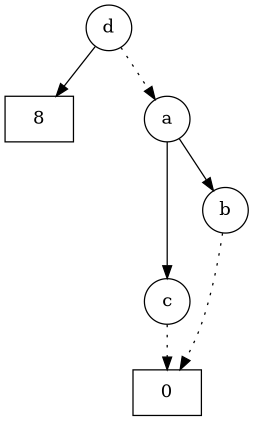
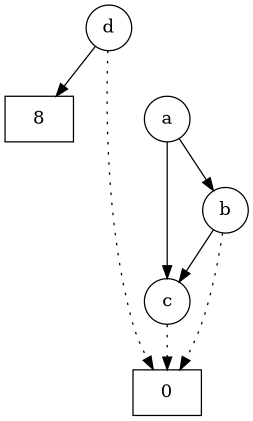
  digraph {
    node [shape=circle]
    edge [style=solid]
    n1 [label=d]
    n2 [label=8 shape=box]
    n3 [label=0 shape=box]
    n4 [label=c]
    n5 [label=b]
    n6 [label=a]
    n1 -> n2
-   n1 -> n6 [style=dotted]
+   n1 -> n3 [style=dotted]
    n4 -> n3 [style=dotted]
    n5 -> n3 [style=dotted]
+   n5 -> n4
    n6 -> n4
    n6 -> n5
  }
